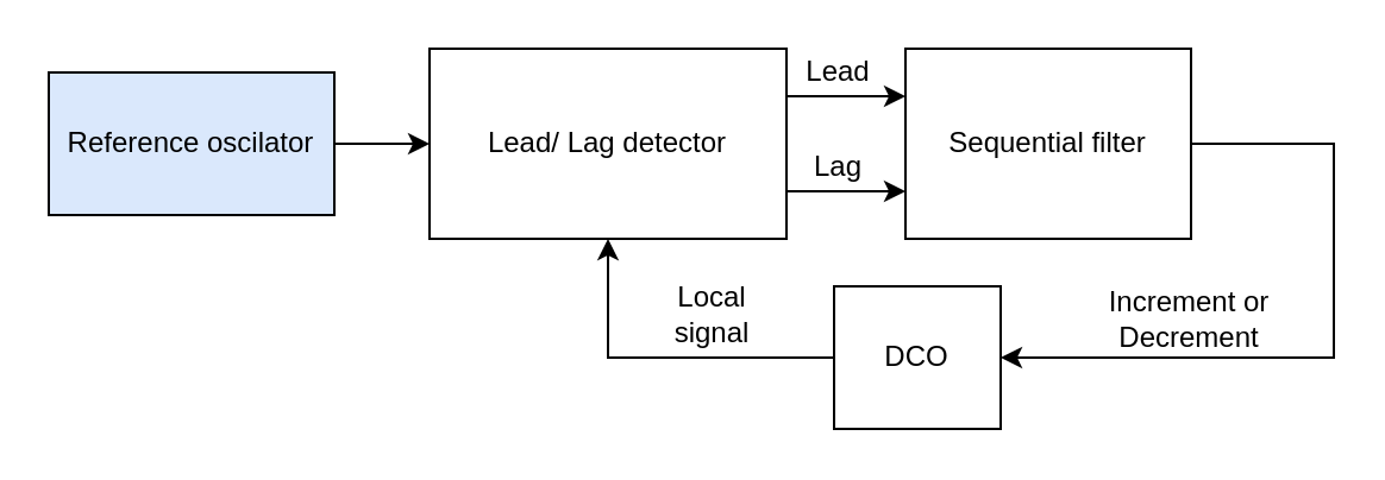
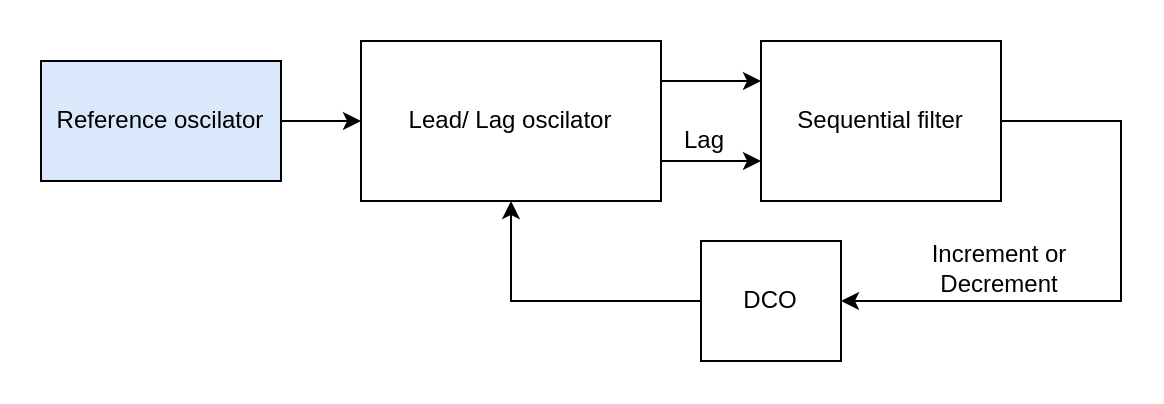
  <mxCell id="0" />
  <mxCell id="1" parent="0" />
  <mxCell id="2" style="edgeStyle=orthogonalEdgeStyle;rounded=0;orthogonalLoop=1;jettySize=auto;html=1;exitX=1;exitY=0.25;exitDx=0;exitDy=0;entryX=0;entryY=0.25;entryDx=0;entryDy=0;" parent="1" source="4" target="8" edge="1"><mxGeometry relative="1" as="geometry" /></mxCell>
  <mxCell id="3" style="edgeStyle=orthogonalEdgeStyle;rounded=0;orthogonalLoop=1;jettySize=auto;html=1;exitX=1;exitY=0.75;exitDx=0;exitDy=0;entryX=0;entryY=0.75;entryDx=0;entryDy=0;" parent="1" source="4" target="8" edge="1"><mxGeometry relative="1" as="geometry" /></mxCell>
- <mxCell id="4" value="Lead/ Lag detector" style="rounded=0;whiteSpace=wrap;html=1;" parent="1" vertex="1"><mxGeometry x="180" y="20" width="150" height="80" as="geometry" /></mxCell>
+ <mxCell id="4" value="Lead/ Lag oscilator" style="rounded=0;whiteSpace=wrap;html=1;" parent="1" vertex="1"><mxGeometry x="180" y="20" width="150" height="80" as="geometry" /></mxCell>
  <mxCell id="5" style="edgeStyle=orthogonalEdgeStyle;rounded=0;orthogonalLoop=1;jettySize=auto;html=1;exitX=1;exitY=0.5;exitDx=0;exitDy=0;entryX=0;entryY=0.5;entryDx=0;entryDy=0;" parent="1" source="6" target="4" edge="1"><mxGeometry relative="1" as="geometry" /></mxCell>
  <mxCell id="6" value="Reference oscilator" style="rounded=0;whiteSpace=wrap;html=1;fillColor=#dae8fc;" parent="1" vertex="1"><mxGeometry x="20" y="30" width="120" height="60" as="geometry" /></mxCell>
  <mxCell id="7" style="edgeStyle=orthogonalEdgeStyle;rounded=0;orthogonalLoop=1;jettySize=auto;html=1;exitX=1;exitY=0.5;exitDx=0;exitDy=0;entryX=1;entryY=0.5;entryDx=0;entryDy=0;" edge="1" parent="1" source="8" target="12"><mxGeometry relative="1" as="geometry"><Array as="points"><mxPoint x="560" y="60" /><mxPoint x="560" y="150" /></Array></mxGeometry></mxCell>
  <mxCell id="8" value="Sequential filter" style="rounded=0;whiteSpace=wrap;html=1;" parent="1" vertex="1"><mxGeometry x="380" y="20" width="120" height="80" as="geometry" /></mxCell>
- <mxCell id="9" value="Lead" style="text;html=1;strokeColor=none;fillColor=none;align=center;verticalAlign=middle;whiteSpace=wrap;rounded=0;" parent="1" vertex="1"><mxGeometry x="332" y="20" width="40" height="20" as="geometry" /></mxCell>
  <mxCell id="10" value="Lag" style="text;html=1;strokeColor=none;fillColor=none;align=center;verticalAlign=middle;whiteSpace=wrap;rounded=0;" parent="1" vertex="1"><mxGeometry x="332" y="60" width="40" height="20" as="geometry" /></mxCell>
  <mxCell id="11" style="edgeStyle=orthogonalEdgeStyle;rounded=0;orthogonalLoop=1;jettySize=auto;html=1;exitX=0;exitY=0.5;exitDx=0;exitDy=0;entryX=0.5;entryY=1;entryDx=0;entryDy=0;" edge="1" parent="1" source="12" target="4"><mxGeometry relative="1" as="geometry" /></mxCell>
  <mxCell id="12" value="DCO" style="rounded=0;whiteSpace=wrap;html=1;" parent="1" vertex="1"><mxGeometry x="350" y="120" width="70" height="60" as="geometry" /></mxCell>
  <mxCell id="13" value="Increment or Decrement" style="text;html=1;strokeColor=none;fillColor=none;align=center;verticalAlign=middle;whiteSpace=wrap;rounded=0;" parent="1" vertex="1"><mxGeometry x="454" y="124" width="91" height="20" as="geometry" /></mxCell>
- <mxCell id="14" value="Local signal" style="text;html=1;strokeColor=none;fillColor=none;align=center;verticalAlign=middle;whiteSpace=wrap;rounded=0;" vertex="1" parent="1"><mxGeometry x="269" y="117" width="60" height="30" as="geometry" /></mxCell>
